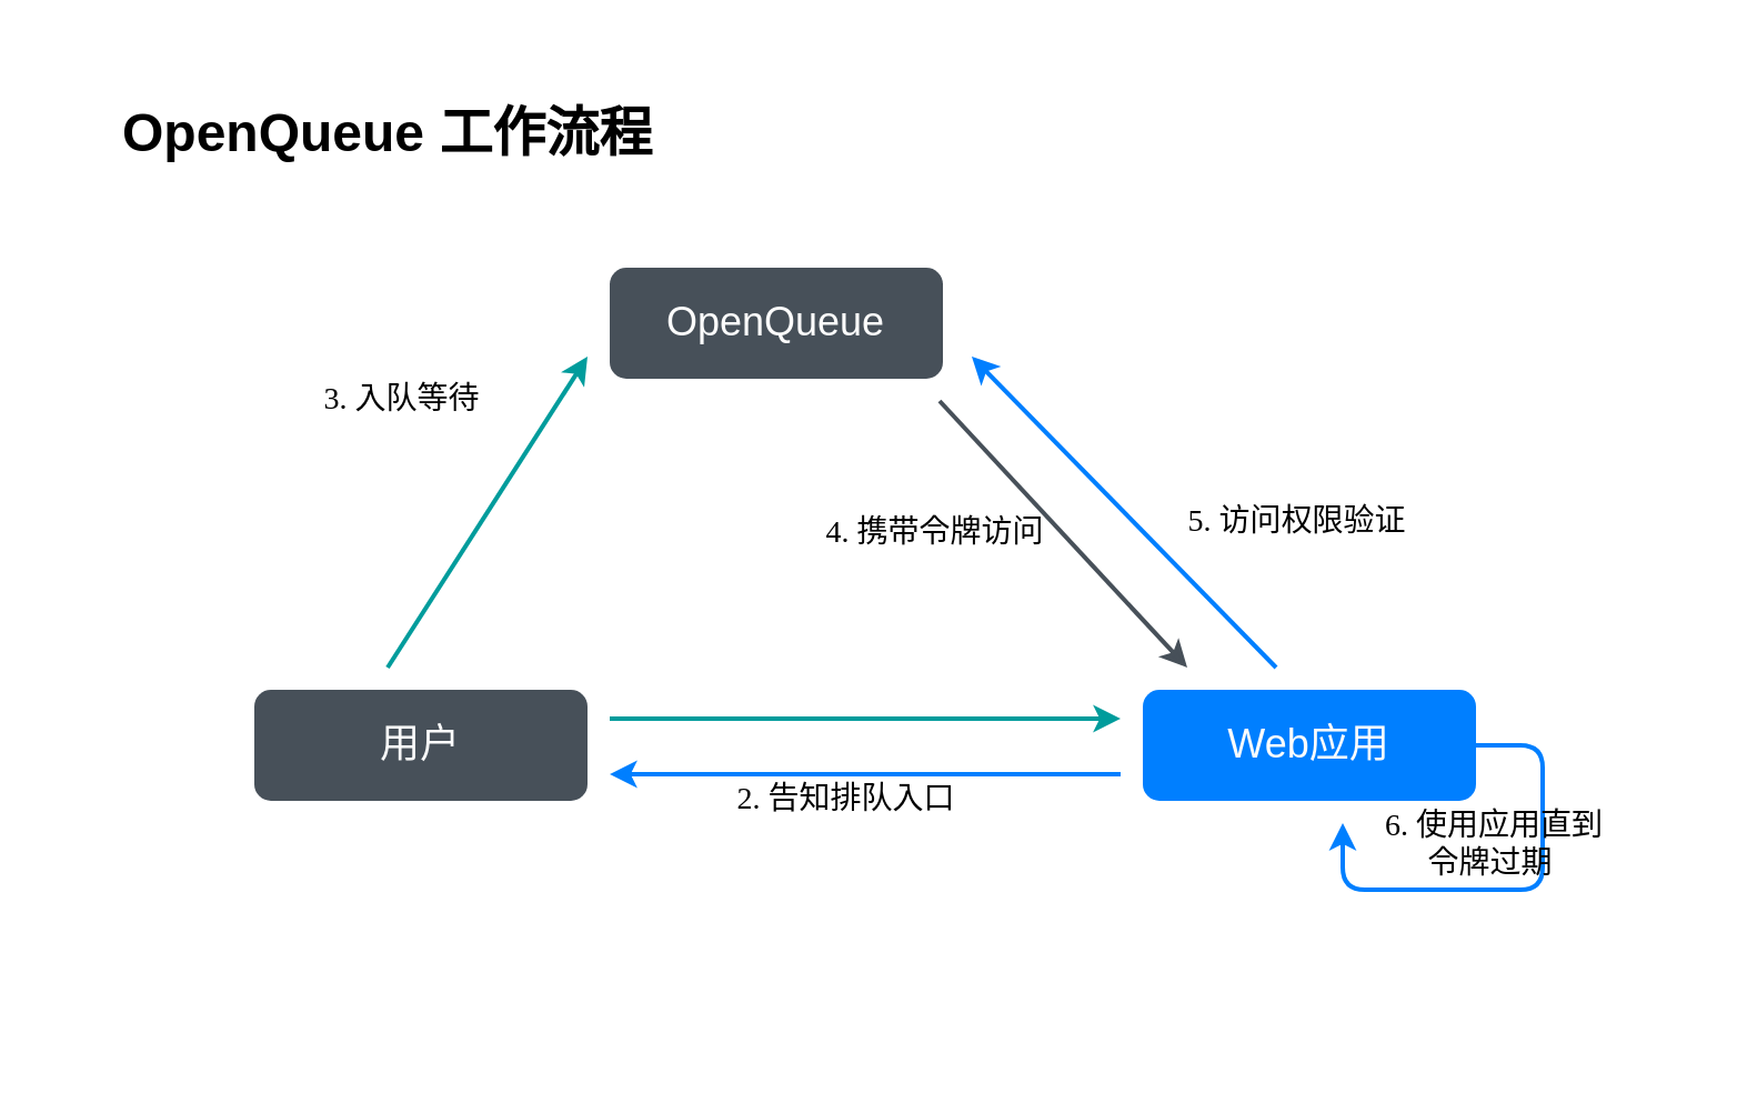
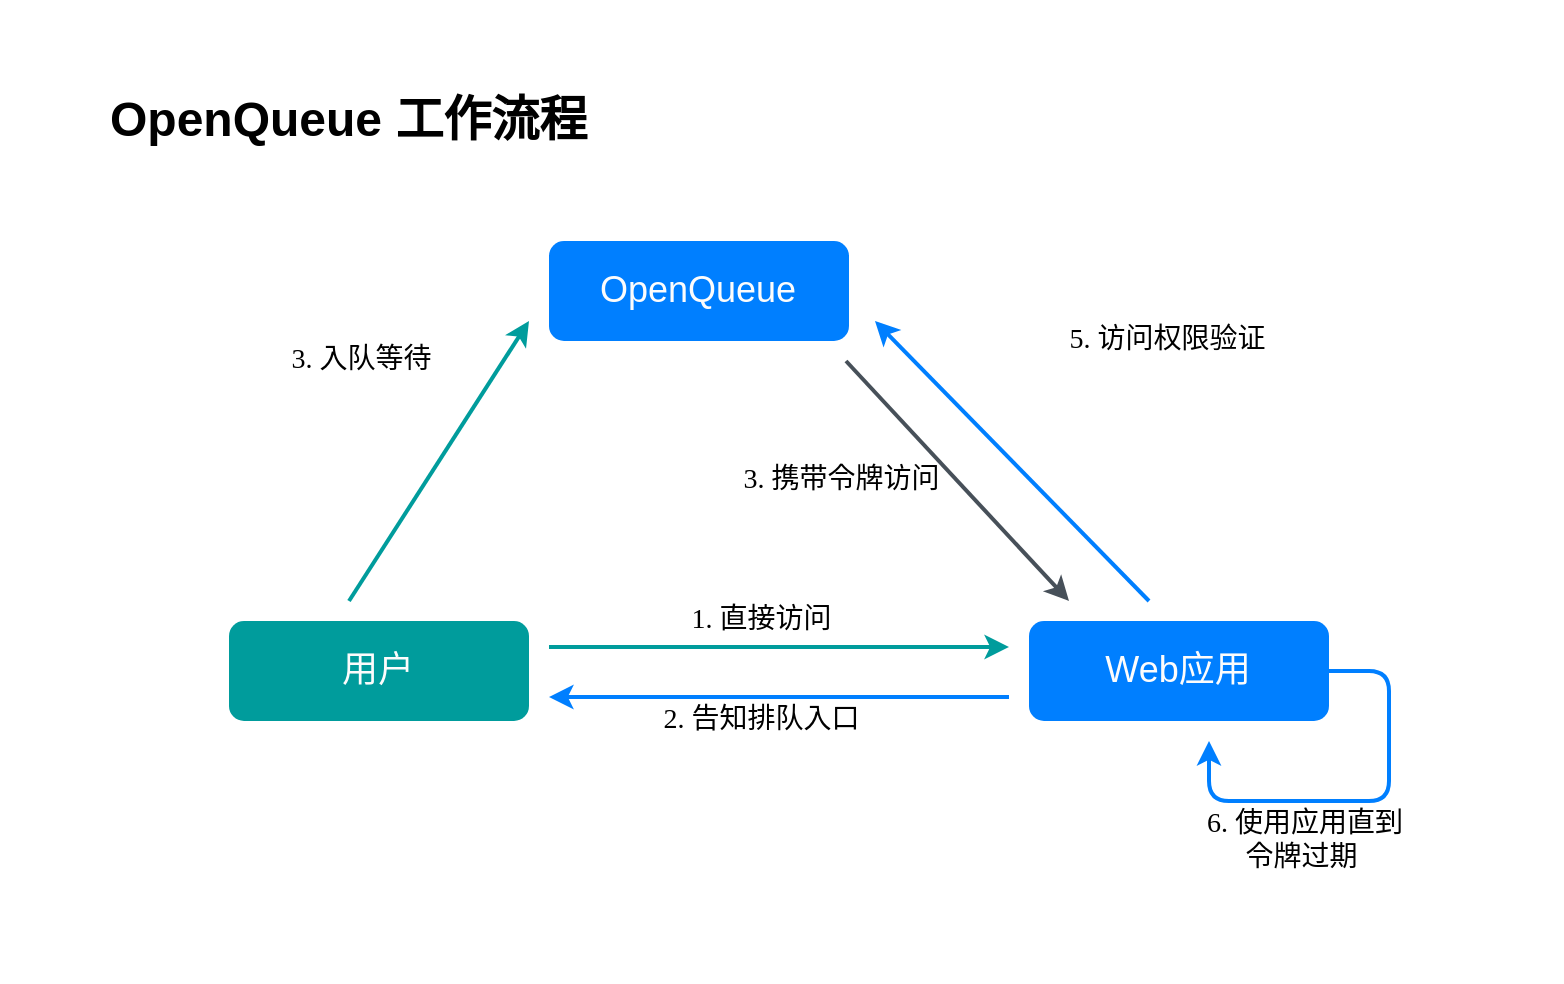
  <mxCell id="0" />
  <mxCell id="1" parent="0" />
  <mxCell id="2" value="" style="shape=ext;double=1;rounded=0;whiteSpace=wrap;html=1;fillColor=#FFFFFF;strokeColor=none;" parent="1" vertex="1"><mxGeometry x="20" y="20" width="740" height="450" as="geometry" /></mxCell>
- <mxCell id="3" value="&lt;font style=&quot;font-size: 18px&quot; color=&quot;#fcfcfc&quot;&gt;用户&lt;/font&gt;" style="rounded=1;whiteSpace=wrap;html=1;fillColor=#475059;strokeColor=none;" parent="1" vertex="1"><mxGeometry x="114" y="310" width="150" height="50" as="geometry" /></mxCell>
+ <mxCell id="3" value="&lt;font style=&quot;font-size: 18px&quot; color=&quot;#fcfcfc&quot;&gt;用户&lt;/font&gt;" style="rounded=1;whiteSpace=wrap;html=1;fillColor=#009C9C;strokeColor=none;" parent="1" vertex="1"><mxGeometry x="114" y="310" width="150" height="50" as="geometry" /></mxCell>
  <mxCell id="4" value="&lt;font color=&quot;#fcfcfc&quot;&gt;&lt;span style=&quot;font-size: 18px&quot;&gt;Web应用&lt;/span&gt;&lt;/font&gt;" style="rounded=1;whiteSpace=wrap;html=1;fillColor=#007FFF;strokeColor=none;" parent="1" vertex="1"><mxGeometry x="514" y="310" width="150" height="50" as="geometry" /></mxCell>
- <mxCell id="5" value="&lt;font color=&quot;#fcfcfc&quot;&gt;&lt;span style=&quot;font-size: 18px&quot;&gt;OpenQueue&lt;/span&gt;&lt;/font&gt;" style="rounded=1;whiteSpace=wrap;html=1;fillColor=#475059;strokeColor=none;" parent="1" vertex="1"><mxGeometry x="274" y="120" width="150" height="50" as="geometry" /></mxCell>
+ <mxCell id="5" value="&lt;font color=&quot;#fcfcfc&quot;&gt;&lt;span style=&quot;font-size: 18px&quot;&gt;OpenQueue&lt;/span&gt;&lt;/font&gt;" style="rounded=1;whiteSpace=wrap;html=1;fillColor=#007fff;strokeColor=none;" parent="1" vertex="1"><mxGeometry x="274" y="120" width="150" height="50" as="geometry" /></mxCell>
  <mxCell id="6" value="" style="endArrow=classic;html=1;strokeColor=#009C9C;jumpSize=12;strokeWidth=2;" parent="1" edge="1"><mxGeometry width="50" height="50" relative="1" as="geometry"><mxPoint x="274" y="323" as="sourcePoint" /><mxPoint x="504" y="323" as="targetPoint" /></mxGeometry></mxCell>
+ <mxCell id="7" value="&lt;font style=&quot;font-size: 14px&quot; face=&quot;Verdana&quot;&gt;1. 直接访问&amp;nbsp;&lt;/font&gt;" style="text;html=1;strokeColor=none;fillColor=none;align=center;verticalAlign=middle;whiteSpace=wrap;rounded=0;" parent="1" vertex="1"><mxGeometry x="304" y="300" width="157" height="20" as="geometry" /></mxCell>
  <mxCell id="8" value="&lt;font style=&quot;font-size: 14px&quot; face=&quot;Verdana&quot;&gt;2. 告知排队入口&amp;nbsp;&lt;/font&gt;" style="text;html=1;strokeColor=none;fillColor=none;align=center;verticalAlign=middle;whiteSpace=wrap;rounded=0;" parent="1" vertex="1"><mxGeometry x="304" y="350" width="157" height="20" as="geometry" /></mxCell>
  <mxCell id="9" value="" style="endArrow=classic;html=1;strokeColor=#007FFF;strokeWidth=2;" parent="1" edge="1"><mxGeometry width="50" height="50" relative="1" as="geometry"><mxPoint x="504" y="348" as="sourcePoint" /><mxPoint x="274" y="348" as="targetPoint" /></mxGeometry></mxCell>
  <mxCell id="10" value="" style="endArrow=classic;html=1;strokeColor=#009C9C;strokeWidth=2;" parent="1" edge="1"><mxGeometry width="50" height="50" relative="1" as="geometry"><mxPoint x="174" y="300" as="sourcePoint" /><mxPoint x="264" y="160" as="targetPoint" /></mxGeometry></mxCell>
  <mxCell id="11" value="&lt;font style=&quot;font-size: 14px&quot; face=&quot;Verdana&quot;&gt;3. 入队等待&amp;nbsp;&lt;/font&gt;" style="text;html=1;strokeColor=none;fillColor=none;align=center;verticalAlign=middle;whiteSpace=wrap;rounded=0;" parent="1" vertex="1"><mxGeometry x="104" y="170" width="157" height="20" as="geometry" /></mxCell>
- <mxCell id="12" value="&lt;font style=&quot;font-size: 14px&quot; face=&quot;Verdana&quot;&gt;4. 携带令牌访问&amp;nbsp;&lt;/font&gt;" style="text;html=1;strokeColor=none;fillColor=none;align=center;verticalAlign=middle;whiteSpace=wrap;rounded=0;" parent="1" vertex="1"><mxGeometry x="344" y="230" width="157" height="20" as="geometry" /></mxCell>
+ <mxCell id="12" value="&lt;font style=&quot;font-size: 14px&quot; face=&quot;Verdana&quot;&gt;3. 携带令牌访问&amp;nbsp;&lt;/font&gt;" style="text;html=1;strokeColor=none;fillColor=none;align=center;verticalAlign=middle;whiteSpace=wrap;rounded=0;" parent="1" vertex="1"><mxGeometry x="344" y="230" width="157" height="20" as="geometry" /></mxCell>
  <mxCell id="13" value="" style="endArrow=classic;html=1;strokeColor=#475059;strokeWidth=2;" parent="1" edge="1"><mxGeometry width="50" height="50" relative="1" as="geometry"><mxPoint x="422.5" y="180" as="sourcePoint" /><mxPoint x="534" y="300" as="targetPoint" /></mxGeometry></mxCell>
  <mxCell id="14" value="" style="endArrow=classic;html=1;strokeColor=#007FFF;strokeWidth=2;" parent="1" edge="1"><mxGeometry width="50" height="50" relative="1" as="geometry"><mxPoint x="574" y="300" as="sourcePoint" /><mxPoint x="437" y="160" as="targetPoint" /></mxGeometry></mxCell>
- <mxCell id="15" value="&lt;font style=&quot;font-size: 14px&quot; face=&quot;Verdana&quot;&gt;5. 访问权限验证&amp;nbsp;&lt;/font&gt;" style="text;html=1;strokeColor=none;fillColor=none;align=center;verticalAlign=middle;whiteSpace=wrap;rounded=0;" parent="1" vertex="1"><mxGeometry x="507" y="225" width="157" height="20" as="geometry" /></mxCell>
+ <mxCell id="15" value="&lt;font style=&quot;font-size: 14px&quot; face=&quot;Verdana&quot;&gt;5. 访问权限验证&amp;nbsp;&lt;/font&gt;" style="text;html=1;strokeColor=none;fillColor=none;align=center;verticalAlign=middle;whiteSpace=wrap;rounded=0;" parent="1" vertex="1"><mxGeometry x="507" y="160" width="157" height="20" as="geometry" /></mxCell>
  <mxCell id="16" value="" style="edgeStyle=segmentEdgeStyle;endArrow=classic;html=1;strokeColor=#007FFF;strokeWidth=2;exitX=1;exitY=0.5;exitDx=0;exitDy=0;" parent="1" source="4" edge="1"><mxGeometry width="50" height="50" relative="1" as="geometry"><mxPoint x="704" y="335" as="sourcePoint" /><mxPoint x="604" y="370" as="targetPoint" /><Array as="points"><mxPoint x="694" y="335" /><mxPoint x="694" y="400" /><mxPoint x="604" y="400" /></Array></mxGeometry></mxCell>
- <mxCell id="17" value="&lt;font style=&quot;font-size: 14px&quot; face=&quot;Verdana&quot;&gt;6. 使用应用直到&lt;br&gt;令牌过期&amp;nbsp;&lt;/font&gt;" style="text;html=1;strokeColor=none;fillColor=none;align=center;verticalAlign=middle;whiteSpace=wrap;rounded=0;" parent="1" vertex="1"><mxGeometry x="594" y="370" width="157" height="20" as="geometry" /></mxCell>
+ <mxCell id="17" value="&lt;font style=&quot;font-size: 14px&quot; face=&quot;Verdana&quot;&gt;6. 使用应用直到&lt;br&gt;令牌过期&amp;nbsp;&lt;/font&gt;" style="text;html=1;strokeColor=none;fillColor=none;align=center;verticalAlign=middle;whiteSpace=wrap;rounded=0;" parent="1" vertex="1"><mxGeometry x="574" y="410" width="157" height="20" as="geometry" /></mxCell>
  <mxCell id="18" value="&lt;h1&gt;OpenQueue 工作流程&lt;/h1&gt;" style="text;html=1;strokeColor=none;fillColor=none;spacing=5;spacingTop=-20;whiteSpace=wrap;overflow=hidden;rounded=0;" parent="1" vertex="1"><mxGeometry x="50" y="40" width="265" height="120" as="geometry" /></mxCell>
